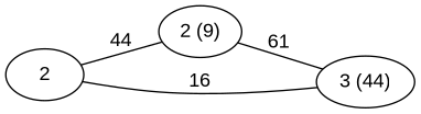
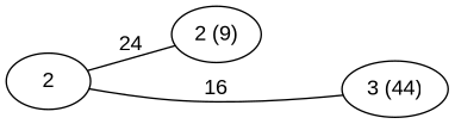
  graph {
    fontname="Liberation Sans"
    rankdir=LR
    node [fontname="Liberation Sans"]
    edge [color=black fontname="Liberation Sans"]
    n1 [label="2 (9)"]
    n2 [label="3 (44)"]
    n3 [label=2]
-   n1 -- n2 [label=61]
-   n3 -- n1 [label=44]
+   n3 -- n1 [label=24]
    n3 -- n2 [label=16]
  }
